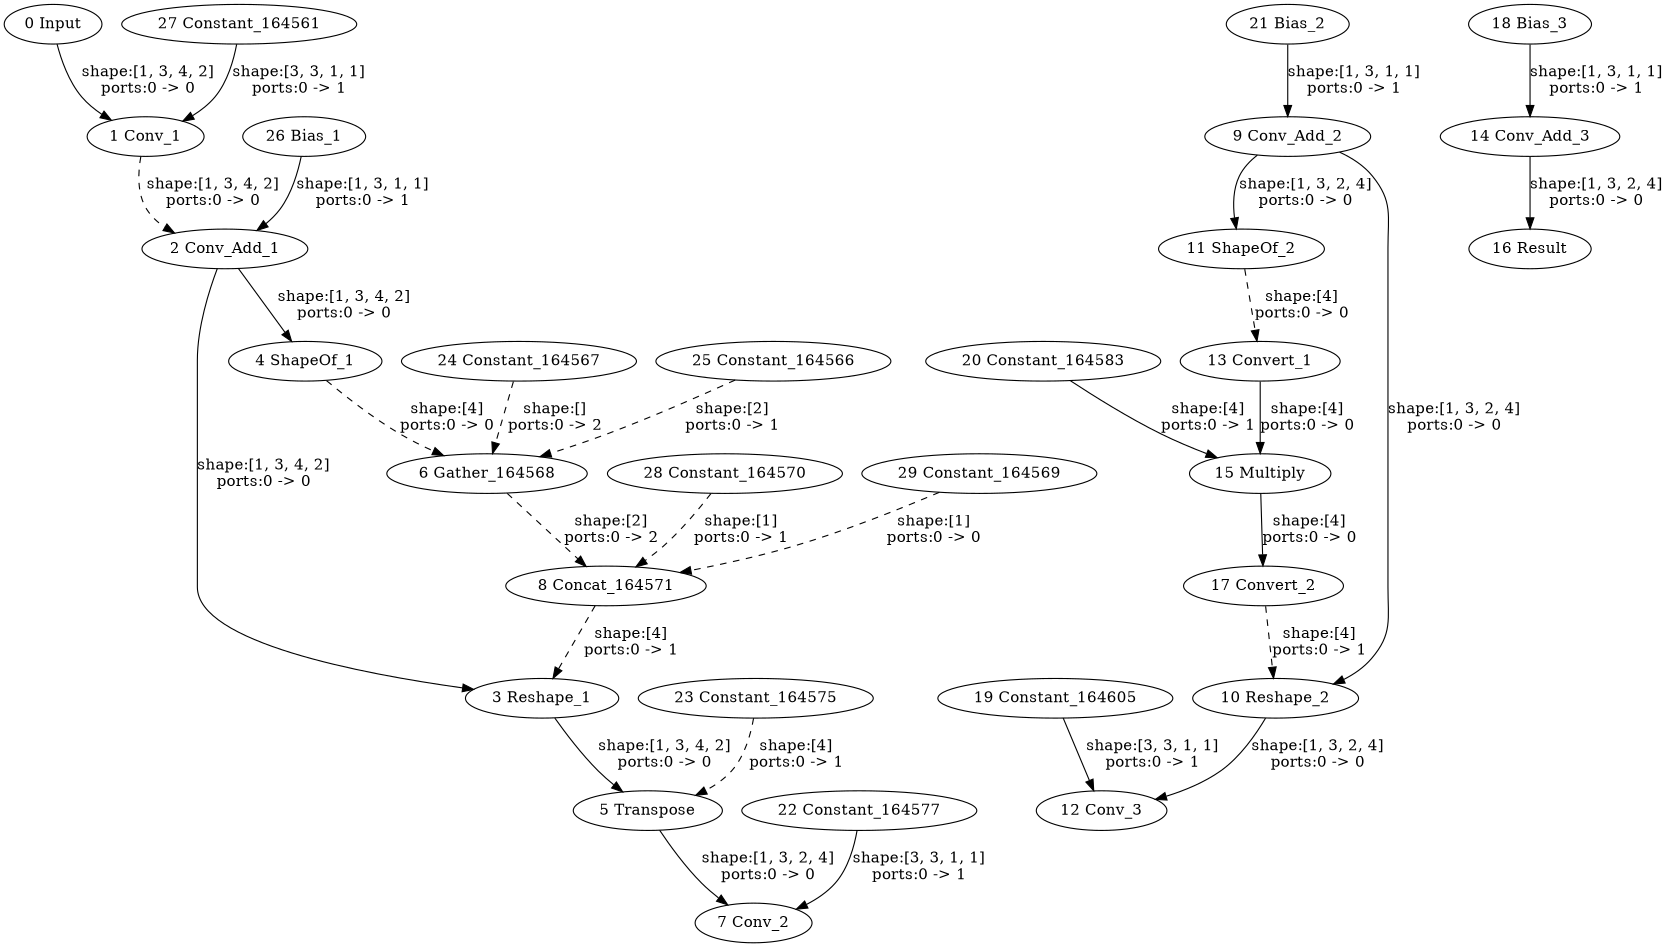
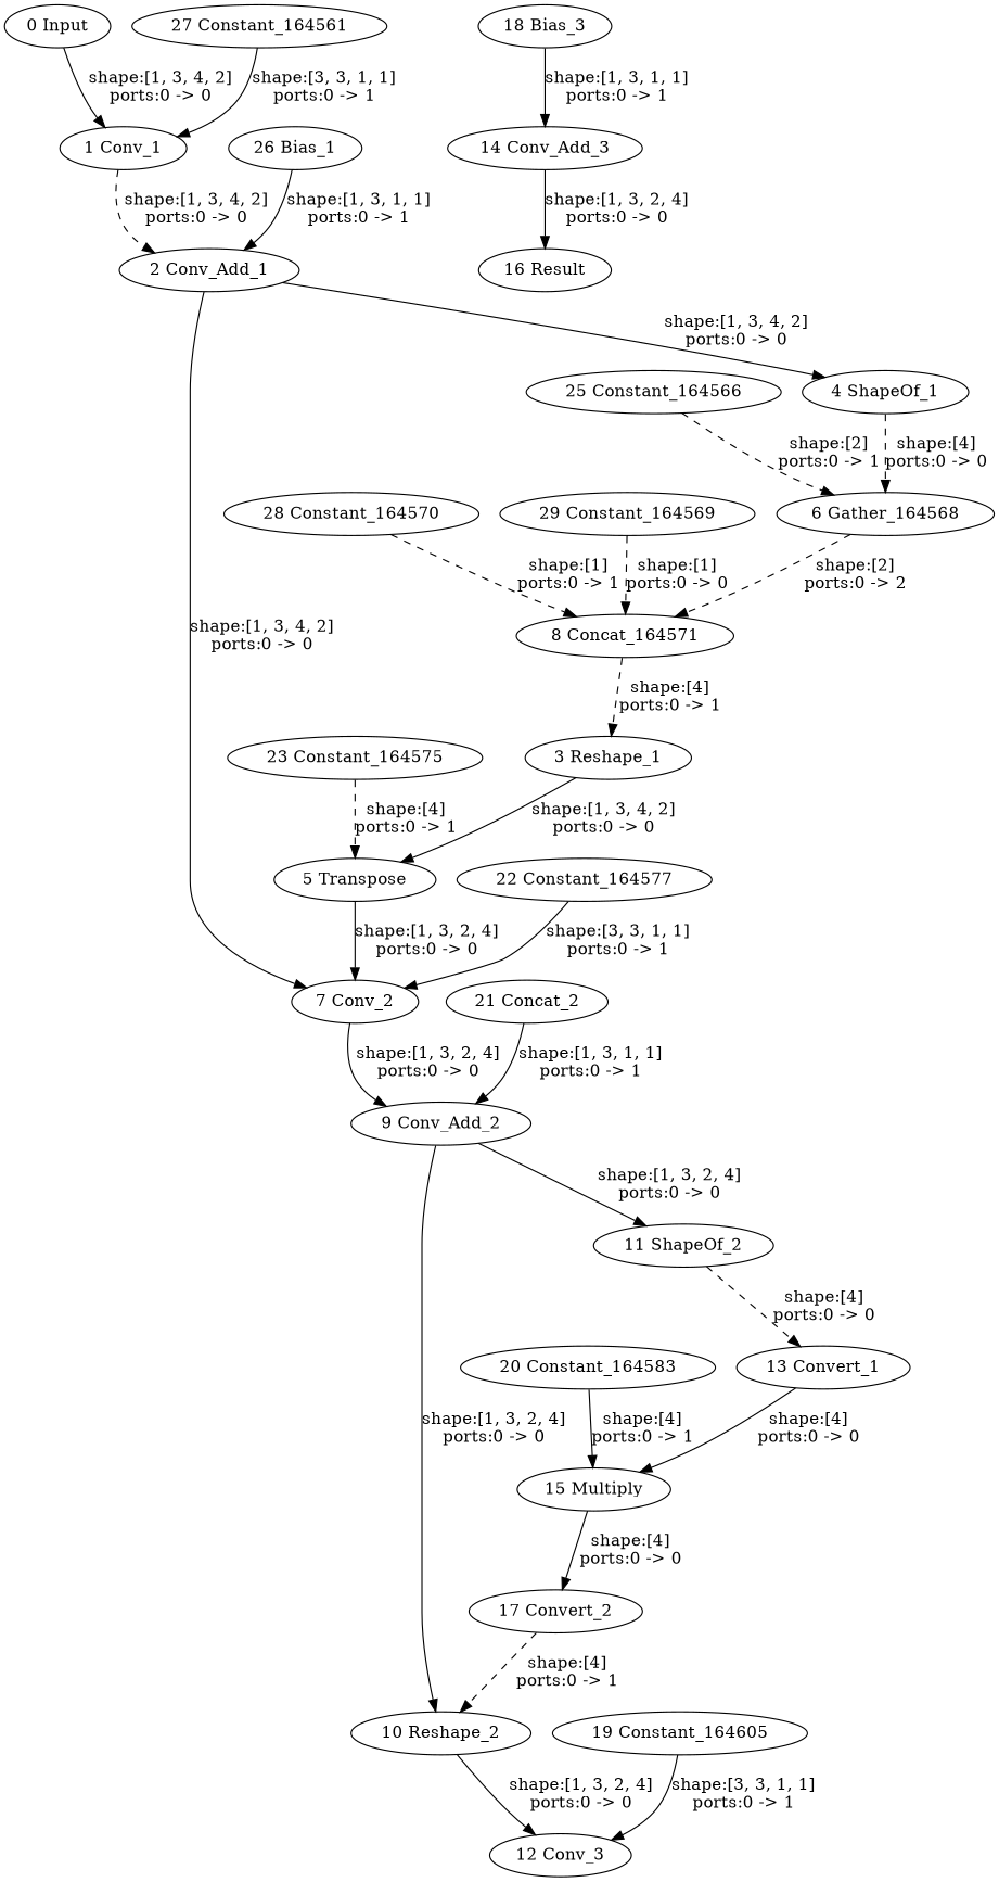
  strict digraph {
    node [type=Constant]
    edge [style=solid]
    "0 Input" [type=Parameter]
    "1 Conv_1" [type=Convolution]
    "2 Conv_Add_1" [type=Add]
    "3 Reshape_1" [type=Reshape]
    "4 ShapeOf_1" [type=ShapeOf]
    "5 Transpose" [type=Transpose]
    "6 Gather_164568" [type=Gather]
    "7 Conv_2" [type=Convolution]
    "8 Concat_164571" [type=Concat]
    "9 Conv_Add_2" [type=Add]
    "10 Reshape_2" [type=Reshape]
    "11 ShapeOf_2" [type=ShapeOf]
    "12 Conv_3" [type=Convolution]
    "13 Convert_1" [type=Convert]
    "15 Multiply" [type=Multiply]
    "14 Conv_Add_3" [type=Add]
    "16 Result" [type=Result]
    "17 Convert_2" [type=Convert]
    "18 Bias_3"
    "19 Constant_164605"
    "20 Constant_164583"
-   "21 Bias_2"
+   "21 Bias_2" [label="21 Concat_2"]
    "22 Constant_164577"
    "23 Constant_164575"
-   "24 Constant_164567"
    "25 Constant_164566"
    "26 Bias_1"
    "27 Constant_164561"
    "28 Constant_164570"
    "29 Constant_164569"
    "0 Input" -> "1 Conv_1" [label="shape:[1, 3, 4, 2]\nports:0 -> 0"]
    "1 Conv_1" -> "2 Conv_Add_1" [label="shape:[1, 3, 4, 2]\nports:0 -> 0" style=dashed]
-   "2 Conv_Add_1" -> "3 Reshape_1" [label="shape:[1, 3, 4, 2]\nports:0 -> 0"]
+   "2 Conv_Add_1" -> "7 Conv_2" [label="shape:[1, 3, 4, 2]\nports:0 -> 0"]
    "2 Conv_Add_1" -> "4 ShapeOf_1" [label="shape:[1, 3, 4, 2]\nports:0 -> 0"]
    "3 Reshape_1" -> "5 Transpose" [label="shape:[1, 3, 4, 2]\nports:0 -> 0"]
    "4 ShapeOf_1" -> "6 Gather_164568" [label="shape:[4]\nports:0 -> 0" style=dashed]
    "5 Transpose" -> "7 Conv_2" [label="shape:[1, 3, 2, 4]\nports:0 -> 0"]
    "6 Gather_164568" -> "8 Concat_164571" [label="shape:[2]\nports:0 -> 2" style=dashed]
+   "7 Conv_2" -> "9 Conv_Add_2" [label="shape:[1, 3, 2, 4]\nports:0 -> 0"]
    "8 Concat_164571" -> "3 Reshape_1" [label="shape:[4]\nports:0 -> 1" style=dashed]
    "9 Conv_Add_2" -> "10 Reshape_2" [label="shape:[1, 3, 2, 4]\nports:0 -> 0"]
    "9 Conv_Add_2" -> "11 ShapeOf_2" [label="shape:[1, 3, 2, 4]\nports:0 -> 0"]
    "10 Reshape_2" -> "12 Conv_3" [label="shape:[1, 3, 2, 4]\nports:0 -> 0"]
    "11 ShapeOf_2" -> "13 Convert_1" [label="shape:[4]\nports:0 -> 0" style=dashed]
    "13 Convert_1" -> "15 Multiply" [label="shape:[4]\nports:0 -> 0"]
    "15 Multiply" -> "17 Convert_2" [label="shape:[4]\nports:0 -> 0"]
    "14 Conv_Add_3" -> "16 Result" [label="shape:[1, 3, 2, 4]\nports:0 -> 0"]
    "17 Convert_2" -> "10 Reshape_2" [label="shape:[4]\nports:0 -> 1" style=dashed]
    "18 Bias_3" -> "14 Conv_Add_3" [label="shape:[1, 3, 1, 1]\nports:0 -> 1"]
    "19 Constant_164605" -> "12 Conv_3" [label="shape:[3, 3, 1, 1]\nports:0 -> 1"]
    "20 Constant_164583" -> "15 Multiply" [label="shape:[4]\nports:0 -> 1"]
    "21 Bias_2" -> "9 Conv_Add_2" [label="shape:[1, 3, 1, 1]\nports:0 -> 1"]
    "22 Constant_164577" -> "7 Conv_2" [label="shape:[3, 3, 1, 1]\nports:0 -> 1"]
    "23 Constant_164575" -> "5 Transpose" [label="shape:[4]\nports:0 -> 1" style=dashed]
-   "24 Constant_164567" -> "6 Gather_164568" [label="shape:[]\nports:0 -> 2" style=dashed]
    "25 Constant_164566" -> "6 Gather_164568" [label="shape:[2]\nports:0 -> 1" style=dashed]
    "26 Bias_1" -> "2 Conv_Add_1" [label="shape:[1, 3, 1, 1]\nports:0 -> 1"]
    "27 Constant_164561" -> "1 Conv_1" [label="shape:[3, 3, 1, 1]\nports:0 -> 1"]
    "28 Constant_164570" -> "8 Concat_164571" [label="shape:[1]\nports:0 -> 1" style=dashed]
    "29 Constant_164569" -> "8 Concat_164571" [label="shape:[1]\nports:0 -> 0" style=dashed]
  }
